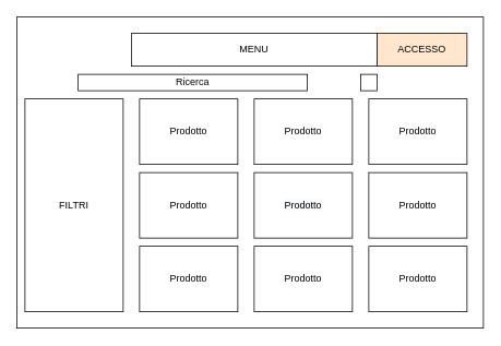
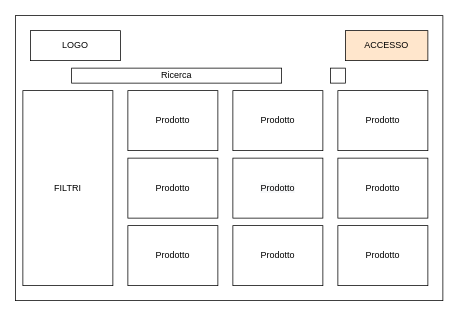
  <mxCell id="0" />
  <mxCell id="1" parent="0" />
  <mxCell id="2" value="" style="rounded=0;whiteSpace=wrap;html=1;" vertex="1" parent="1"><mxGeometry x="20" y="20" width="570" height="380" as="geometry" /></mxCell>
- <mxCell id="4" value="MENU" style="rounded=0;whiteSpace=wrap;html=1;" vertex="1" parent="1"><mxGeometry x="160" y="40" width="300" height="40" as="geometry" /></mxCell>
+ <mxCell id="3" value="LOGO" style="rounded=0;whiteSpace=wrap;html=1;" vertex="1" parent="1"><mxGeometry x="40" y="40" width="120" height="40" as="geometry" /></mxCell>
  <mxCell id="5" value="ACCESSO" style="rounded=0;whiteSpace=wrap;html=1;fillColor=#ffe6cc;" vertex="1" parent="1"><mxGeometry x="460" y="40" width="110" height="40" as="geometry" /></mxCell>
  <mxCell id="6" value="FILTRI" style="rounded=0;whiteSpace=wrap;html=1;" vertex="1" parent="1"><mxGeometry x="30" y="120" width="120" height="260" as="geometry" /></mxCell>
  <mxCell id="7" value="Ricerca" style="rounded=0;whiteSpace=wrap;html=1;" vertex="1" parent="1"><mxGeometry x="95" y="90" width="280" height="20" as="geometry" /></mxCell>
  <mxCell id="8" value="Prodotto" style="rounded=0;whiteSpace=wrap;html=1;" vertex="1" parent="1"><mxGeometry x="170" y="120" width="120" height="80" as="geometry" /></mxCell>
  <mxCell id="9" value="&lt;span&gt;Prodotto&lt;/span&gt;" style="rounded=0;whiteSpace=wrap;html=1;" vertex="1" parent="1"><mxGeometry x="310" y="120" width="120" height="80" as="geometry" /></mxCell>
  <mxCell id="10" value="&lt;span&gt;Prodotto&lt;/span&gt;" style="rounded=0;whiteSpace=wrap;html=1;" vertex="1" parent="1"><mxGeometry x="450" y="120" width="120" height="80" as="geometry" /></mxCell>
  <mxCell id="11" value="&lt;span&gt;Prodotto&lt;/span&gt;" style="rounded=0;whiteSpace=wrap;html=1;" vertex="1" parent="1"><mxGeometry x="170" y="210" width="120" height="80" as="geometry" /></mxCell>
  <mxCell id="12" value="&lt;span style=&quot;color: rgb(0, 0, 0); font-family: helvetica; font-size: 12px; font-style: normal; font-weight: 400; letter-spacing: normal; text-align: center; text-indent: 0px; text-transform: none; word-spacing: 0px; background-color: rgb(248, 249, 250); display: inline; float: none;&quot;&gt;Prodotto&lt;/span&gt;" style="rounded=0;whiteSpace=wrap;html=1;" vertex="1" parent="1"><mxGeometry x="310" y="210" width="120" height="80" as="geometry" /></mxCell>
  <mxCell id="13" value="&lt;span&gt;Prodotto&lt;/span&gt;" style="rounded=0;whiteSpace=wrap;html=1;" vertex="1" parent="1"><mxGeometry x="450" y="210" width="120" height="80" as="geometry" /></mxCell>
  <mxCell id="14" value="&lt;span&gt;Prodotto&lt;/span&gt;" style="rounded=0;whiteSpace=wrap;html=1;" vertex="1" parent="1"><mxGeometry x="170" y="300" width="120" height="80" as="geometry" /></mxCell>
  <mxCell id="15" value="&lt;span&gt;Prodotto&lt;/span&gt;" style="rounded=0;whiteSpace=wrap;html=1;" vertex="1" parent="1"><mxGeometry x="310" y="300" width="120" height="80" as="geometry" /></mxCell>
  <mxCell id="16" value="&lt;span&gt;Prodotto&lt;/span&gt;" style="rounded=0;whiteSpace=wrap;html=1;" vertex="1" parent="1"><mxGeometry x="450" y="300" width="120" height="80" as="geometry" /></mxCell>
  <mxCell id="17" value="" style="rounded=0;whiteSpace=wrap;html=1;" vertex="1" parent="1"><mxGeometry x="440" y="90" width="20" height="20" as="geometry" /></mxCell>
